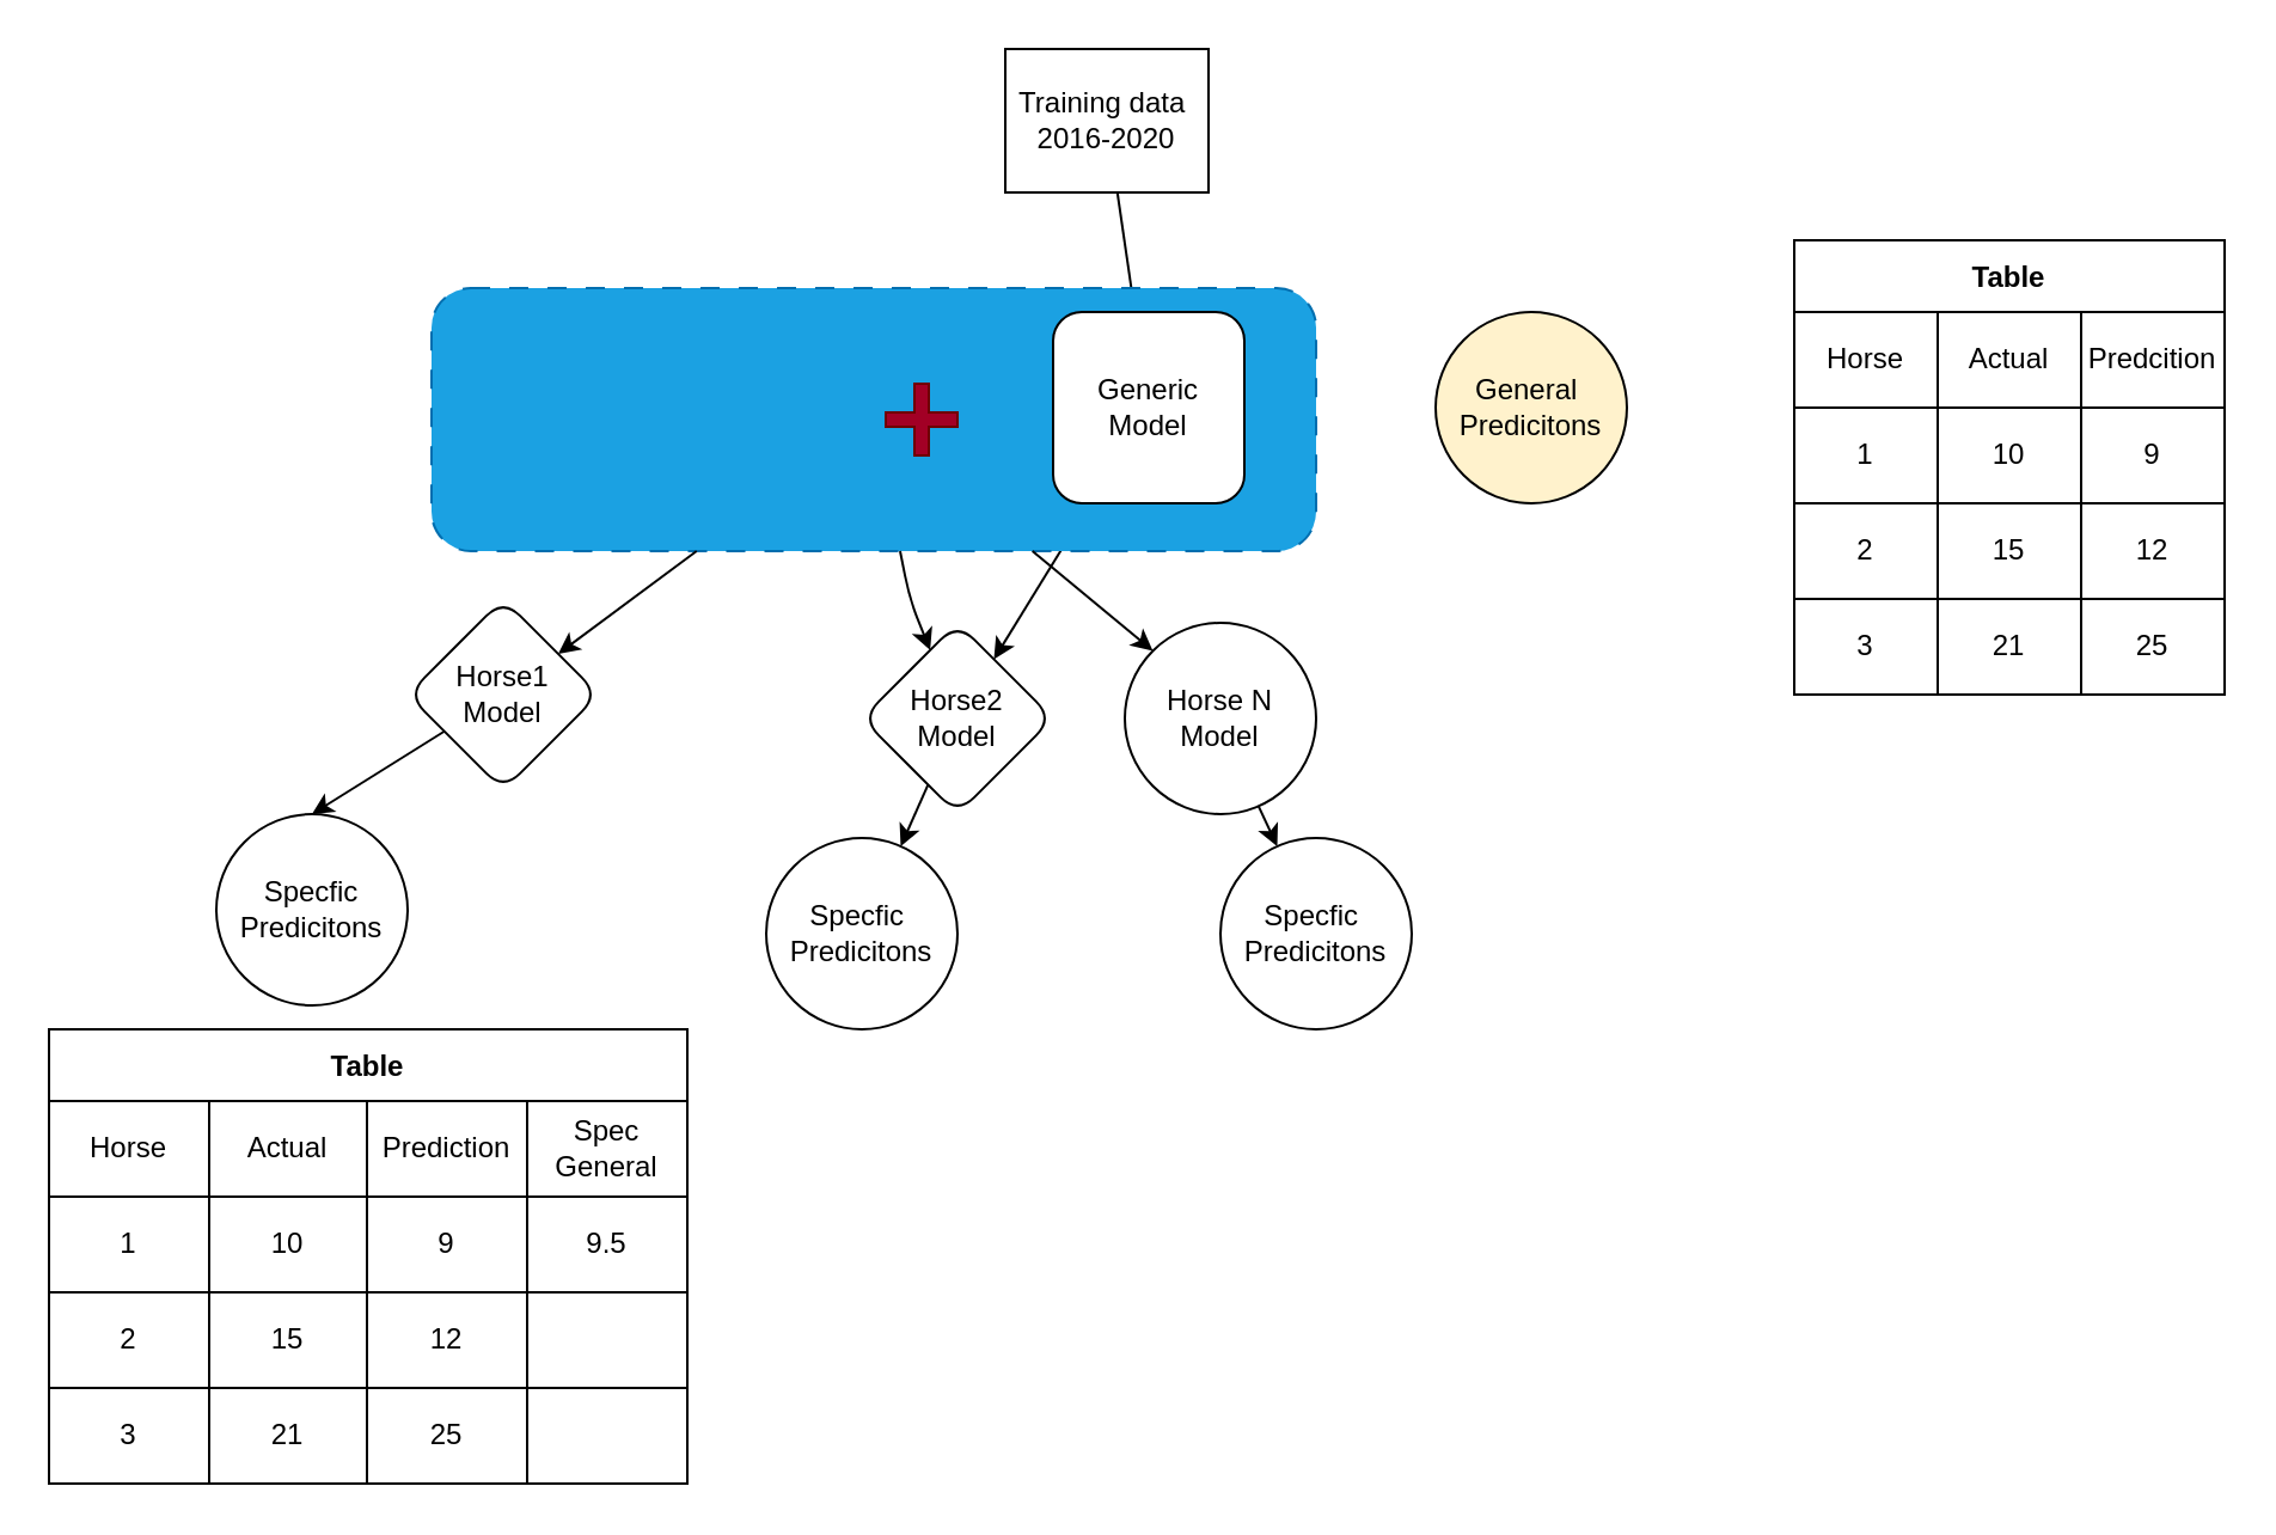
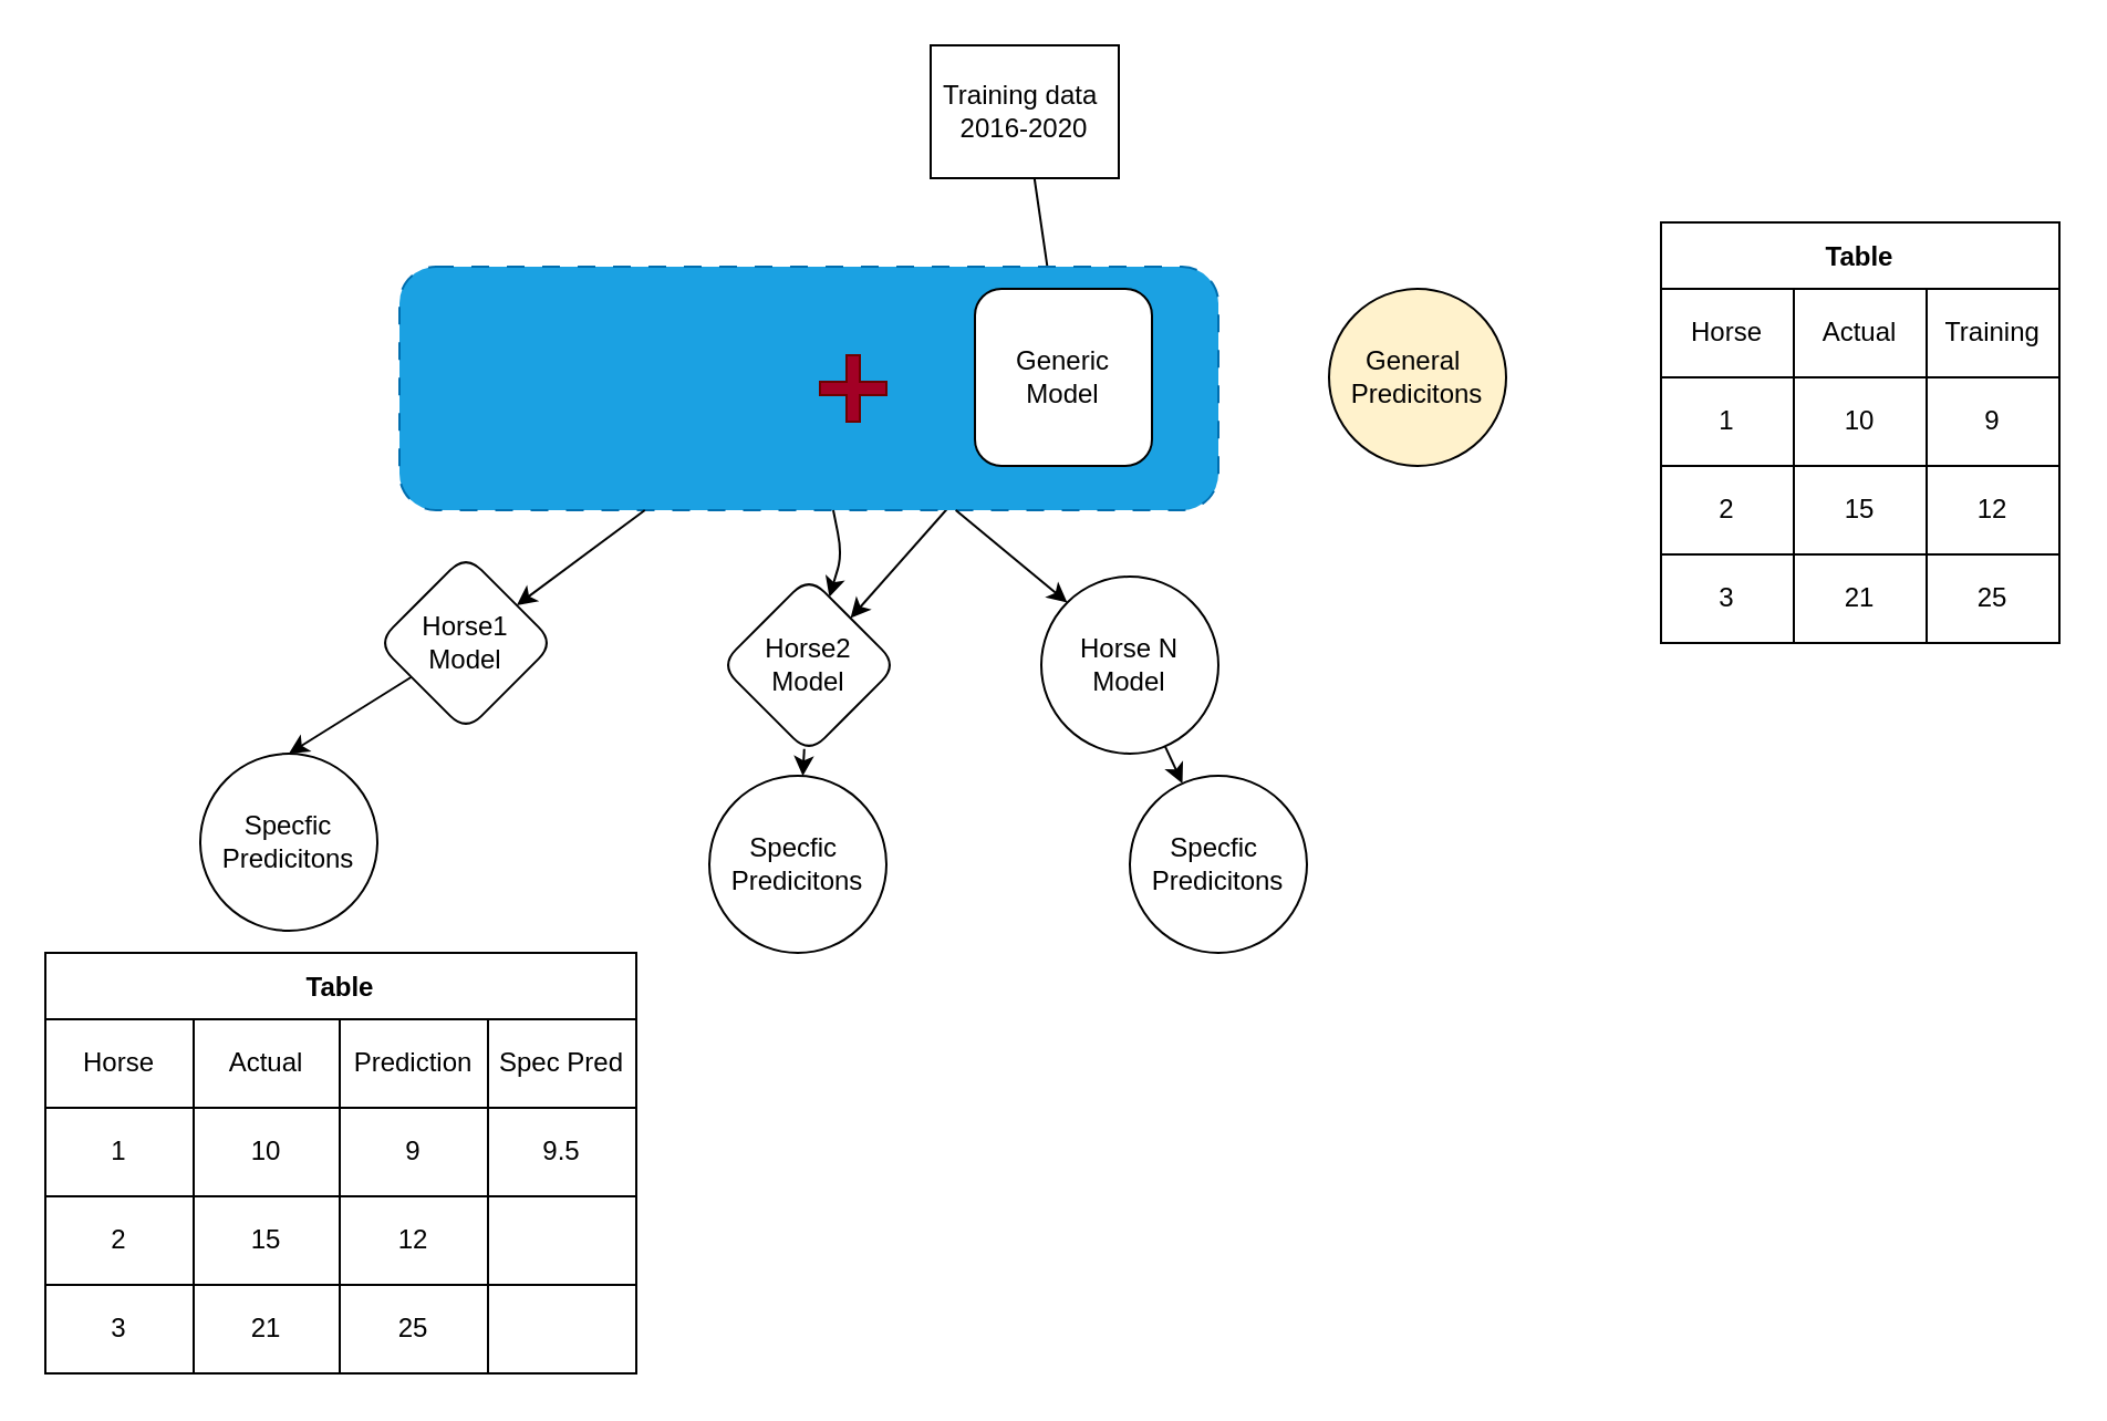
  <mxCell id="0" />
  <mxCell id="1" parent="0" />
  <mxCell id="2" value="" style="edgeStyle=none;html=1;" parent="1" source="3" target="9" edge="1"><mxGeometry relative="1" as="geometry" /></mxCell>
  <mxCell id="3" value="Training data&amp;nbsp;&lt;br&gt;2016-2020" style="whiteSpace=wrap;html=1;" parent="1" vertex="1"><mxGeometry x="420" y="20" width="85" height="60" as="geometry" /></mxCell>
  <mxCell id="4" value="" style="edgeStyle=none;html=1;" parent="1" source="9" target="15" edge="1"><mxGeometry relative="1" as="geometry" /></mxCell>
  <mxCell id="5" value="General&amp;nbsp;&lt;br&gt;Predicitons" style="ellipse;whiteSpace=wrap;html=1;fillColor=#fff2cc;" parent="1" vertex="1"><mxGeometry x="600" y="130" width="80" height="80" as="geometry" /></mxCell>
  <mxCell id="6" value="" style="group" parent="1" vertex="1" connectable="0"><mxGeometry x="180" y="120" width="370" height="110" as="geometry" /></mxCell>
  <mxCell id="7" value="" style="rounded=1;whiteSpace=wrap;html=1;dashed=1;dashPattern=8 8;fillColor=#1ba1e2;fontColor=#ffffff;strokeColor=#006EAF;" parent="6" vertex="1"><mxGeometry width="370" height="110" as="geometry" /></mxCell>
  <mxCell id="8" value="" style="group" parent="6" vertex="1" connectable="0"><mxGeometry x="40" y="10" width="300" height="80" as="geometry" /></mxCell>
  <mxCell id="9" value="Generic&lt;br&gt;Model" style="whiteSpace=wrap;html=1;rounded=1;" parent="8" vertex="1"><mxGeometry x="220" width="80" height="80" as="geometry" /></mxCell>
  <mxCell id="10" value="" style="shape=cross;whiteSpace=wrap;html=1;fillColor=#a20025;fontColor=#ffffff;strokeColor=#6F0000;" parent="8" vertex="1"><mxGeometry x="150" y="30" width="30" height="30" as="geometry" /></mxCell>
  <mxCell id="11" style="edgeStyle=none;html=1;entryX=0.5;entryY=0;entryDx=0;entryDy=0;" parent="1" source="12" target="37" edge="1"><mxGeometry relative="1" as="geometry" /></mxCell>
  <mxCell id="12" value="Horse1&lt;br&gt;Model" style="rhombus;whiteSpace=wrap;html=1;rounded=1;" parent="1" vertex="1"><mxGeometry x="170" y="250" width="80" height="80" as="geometry" /></mxCell>
  <mxCell id="13" value="" style="edgeStyle=none;html=1;" parent="1" source="7" target="12" edge="1"><mxGeometry relative="1" as="geometry" /></mxCell>
  <mxCell id="14" style="edgeStyle=none;html=1;" parent="1" source="15" target="38" edge="1"><mxGeometry relative="1" as="geometry" /></mxCell>
- <mxCell id="15" value="Horse2&lt;br&gt;Model" style="rhombus;whiteSpace=wrap;html=1;rounded=1;" parent="1" vertex="1"><mxGeometry x="360" y="260" width="80" height="80" as="geometry" /></mxCell>
+ <mxCell id="15" value="Horse2&lt;br&gt;Model" style="rhombus;whiteSpace=wrap;html=1;rounded=1;" parent="1" vertex="1"><mxGeometry x="325" y="260" width="80" height="80" as="geometry" /></mxCell>
  <mxCell id="16" style="edgeStyle=none;html=1;" parent="1" source="17" target="39" edge="1"><mxGeometry relative="1" as="geometry" /></mxCell>
  <mxCell id="17" value="Horse N&lt;br&gt;Model" style="ellipse;whiteSpace=wrap;html=1;" parent="1" vertex="1"><mxGeometry x="470" y="260" width="80" height="80" as="geometry" /></mxCell>
  <mxCell id="18" value="" style="edgeStyle=none;html=1;" parent="1" source="7" target="15" edge="1"><mxGeometry relative="1" as="geometry"><Array as="points"><mxPoint x="380" y="250" /></Array></mxGeometry></mxCell>
  <mxCell id="19" style="edgeStyle=none;html=1;entryX=0;entryY=0;entryDx=0;entryDy=0;" parent="1" source="7" target="17" edge="1"><mxGeometry relative="1" as="geometry" /></mxCell>
  <mxCell id="20" value="Table" style="shape=table;startSize=30;container=1;collapsible=0;childLayout=tableLayout;fontStyle=1;align=center;" parent="1" vertex="1"><mxGeometry x="750" y="100" width="180" height="190" as="geometry" /></mxCell>
  <mxCell id="21" value="" style="shape=tableRow;horizontal=0;startSize=0;swimlaneHead=0;swimlaneBody=0;top=0;left=0;bottom=0;right=0;collapsible=0;dropTarget=0;fillColor=none;points=[[0,0.5],[1,0.5]];portConstraint=eastwest;" parent="20" vertex="1"><mxGeometry y="30" width="180" height="40" as="geometry" /></mxCell>
  <mxCell id="22" value="Horse" style="shape=partialRectangle;html=1;whiteSpace=wrap;connectable=0;fillColor=none;top=0;left=0;bottom=0;right=0;overflow=hidden;" parent="21" vertex="1"><mxGeometry width="60" height="40" as="geometry"><mxRectangle width="60" height="40" as="alternateBounds" /></mxGeometry></mxCell>
  <mxCell id="23" value="Actual" style="shape=partialRectangle;html=1;whiteSpace=wrap;connectable=0;fillColor=none;top=0;left=0;bottom=0;right=0;overflow=hidden;" parent="21" vertex="1"><mxGeometry x="60" width="60" height="40" as="geometry"><mxRectangle width="60" height="40" as="alternateBounds" /></mxGeometry></mxCell>
- <mxCell id="24" value="Predcition" style="shape=partialRectangle;html=1;whiteSpace=wrap;connectable=0;fillColor=none;top=0;left=0;bottom=0;right=0;overflow=hidden;" parent="21" vertex="1"><mxGeometry x="120" width="60" height="40" as="geometry"><mxRectangle width="60" height="40" as="alternateBounds" /></mxGeometry></mxCell>
+ <mxCell id="24" value="Training" style="shape=partialRectangle;html=1;whiteSpace=wrap;connectable=0;fillColor=none;top=0;left=0;bottom=0;right=0;overflow=hidden;" parent="21" vertex="1"><mxGeometry x="120" width="60" height="40" as="geometry"><mxRectangle width="60" height="40" as="alternateBounds" /></mxGeometry></mxCell>
  <mxCell id="25" value="" style="shape=tableRow;horizontal=0;startSize=0;swimlaneHead=0;swimlaneBody=0;top=0;left=0;bottom=0;right=0;collapsible=0;dropTarget=0;fillColor=none;points=[[0,0.5],[1,0.5]];portConstraint=eastwest;" parent="20" vertex="1"><mxGeometry y="70" width="180" height="40" as="geometry" /></mxCell>
  <mxCell id="26" value="1" style="shape=partialRectangle;html=1;whiteSpace=wrap;connectable=0;fillColor=none;top=0;left=0;bottom=0;right=0;overflow=hidden;" parent="25" vertex="1"><mxGeometry width="60" height="40" as="geometry"><mxRectangle width="60" height="40" as="alternateBounds" /></mxGeometry></mxCell>
  <mxCell id="27" value="10" style="shape=partialRectangle;html=1;whiteSpace=wrap;connectable=0;fillColor=none;top=0;left=0;bottom=0;right=0;overflow=hidden;" parent="25" vertex="1"><mxGeometry x="60" width="60" height="40" as="geometry"><mxRectangle width="60" height="40" as="alternateBounds" /></mxGeometry></mxCell>
  <mxCell id="28" value="9" style="shape=partialRectangle;html=1;whiteSpace=wrap;connectable=0;fillColor=none;top=0;left=0;bottom=0;right=0;overflow=hidden;" parent="25" vertex="1"><mxGeometry x="120" width="60" height="40" as="geometry"><mxRectangle width="60" height="40" as="alternateBounds" /></mxGeometry></mxCell>
  <mxCell id="29" value="" style="shape=tableRow;horizontal=0;startSize=0;swimlaneHead=0;swimlaneBody=0;top=0;left=0;bottom=0;right=0;collapsible=0;dropTarget=0;fillColor=none;points=[[0,0.5],[1,0.5]];portConstraint=eastwest;" parent="20" vertex="1"><mxGeometry y="110" width="180" height="40" as="geometry" /></mxCell>
  <mxCell id="30" value="2" style="shape=partialRectangle;html=1;whiteSpace=wrap;connectable=0;fillColor=none;top=0;left=0;bottom=0;right=0;overflow=hidden;" parent="29" vertex="1"><mxGeometry width="60" height="40" as="geometry"><mxRectangle width="60" height="40" as="alternateBounds" /></mxGeometry></mxCell>
  <mxCell id="31" value="15" style="shape=partialRectangle;html=1;whiteSpace=wrap;connectable=0;fillColor=none;top=0;left=0;bottom=0;right=0;overflow=hidden;" parent="29" vertex="1"><mxGeometry x="60" width="60" height="40" as="geometry"><mxRectangle width="60" height="40" as="alternateBounds" /></mxGeometry></mxCell>
  <mxCell id="32" value="12" style="shape=partialRectangle;html=1;whiteSpace=wrap;connectable=0;fillColor=none;top=0;left=0;bottom=0;right=0;overflow=hidden;" parent="29" vertex="1"><mxGeometry x="120" width="60" height="40" as="geometry"><mxRectangle width="60" height="40" as="alternateBounds" /></mxGeometry></mxCell>
  <mxCell id="33" style="shape=tableRow;horizontal=0;startSize=0;swimlaneHead=0;swimlaneBody=0;top=0;left=0;bottom=0;right=0;collapsible=0;dropTarget=0;fillColor=none;points=[[0,0.5],[1,0.5]];portConstraint=eastwest;" parent="20" vertex="1"><mxGeometry y="150" width="180" height="40" as="geometry" /></mxCell>
  <mxCell id="34" value="3" style="shape=partialRectangle;html=1;whiteSpace=wrap;connectable=0;fillColor=none;top=0;left=0;bottom=0;right=0;overflow=hidden;" parent="33" vertex="1"><mxGeometry width="60" height="40" as="geometry"><mxRectangle width="60" height="40" as="alternateBounds" /></mxGeometry></mxCell>
  <mxCell id="35" value="21" style="shape=partialRectangle;html=1;whiteSpace=wrap;connectable=0;fillColor=none;top=0;left=0;bottom=0;right=0;overflow=hidden;" parent="33" vertex="1"><mxGeometry x="60" width="60" height="40" as="geometry"><mxRectangle width="60" height="40" as="alternateBounds" /></mxGeometry></mxCell>
  <mxCell id="36" value="25" style="shape=partialRectangle;html=1;whiteSpace=wrap;connectable=0;fillColor=none;top=0;left=0;bottom=0;right=0;overflow=hidden;" parent="33" vertex="1"><mxGeometry x="120" width="60" height="40" as="geometry"><mxRectangle width="60" height="40" as="alternateBounds" /></mxGeometry></mxCell>
  <mxCell id="37" value="Specfic&lt;br&gt;Predicitons" style="ellipse;whiteSpace=wrap;html=1;" parent="1" vertex="1"><mxGeometry x="90" y="340" width="80" height="80" as="geometry" /></mxCell>
  <mxCell id="38" value="Specfic&amp;nbsp;&lt;br&gt;Predicitons" style="ellipse;whiteSpace=wrap;html=1;" parent="1" vertex="1"><mxGeometry x="320" y="350" width="80" height="80" as="geometry" /></mxCell>
  <mxCell id="39" value="Specfic&amp;nbsp;&lt;br&gt;Predicitons" style="ellipse;whiteSpace=wrap;html=1;" parent="1" vertex="1"><mxGeometry x="510" y="350" width="80" height="80" as="geometry" /></mxCell>
  <mxCell id="40" value="Table" style="shape=table;startSize=30;container=1;collapsible=0;childLayout=tableLayout;fontStyle=1;align=center;" parent="1" vertex="1"><mxGeometry x="20" y="430" width="267" height="190" as="geometry" /></mxCell>
  <mxCell id="41" value="" style="shape=tableRow;horizontal=0;startSize=0;swimlaneHead=0;swimlaneBody=0;top=0;left=0;bottom=0;right=0;collapsible=0;dropTarget=0;fillColor=none;points=[[0,0.5],[1,0.5]];portConstraint=eastwest;" parent="40" vertex="1"><mxGeometry y="30" width="267" height="40" as="geometry" /></mxCell>
  <mxCell id="42" value="Horse" style="shape=partialRectangle;html=1;whiteSpace=wrap;connectable=0;fillColor=none;top=0;left=0;bottom=0;right=0;overflow=hidden;" parent="41" vertex="1"><mxGeometry width="67" height="40" as="geometry"><mxRectangle width="67" height="40" as="alternateBounds" /></mxGeometry></mxCell>
  <mxCell id="43" value="Actual" style="shape=partialRectangle;html=1;whiteSpace=wrap;connectable=0;fillColor=none;top=0;left=0;bottom=0;right=0;overflow=hidden;" parent="41" vertex="1"><mxGeometry x="67" width="66" height="40" as="geometry"><mxRectangle width="66" height="40" as="alternateBounds" /></mxGeometry></mxCell>
  <mxCell id="44" value="Prediction" style="shape=partialRectangle;html=1;whiteSpace=wrap;connectable=0;fillColor=none;top=0;left=0;bottom=0;right=0;overflow=hidden;" parent="41" vertex="1"><mxGeometry x="133" width="67" height="40" as="geometry"><mxRectangle width="67" height="40" as="alternateBounds" /></mxGeometry></mxCell>
- <mxCell id="45" value="Spec General" style="shape=partialRectangle;html=1;whiteSpace=wrap;connectable=0;fillColor=none;top=0;left=0;bottom=0;right=0;overflow=hidden;" parent="41" vertex="1"><mxGeometry x="200" width="67" height="40" as="geometry"><mxRectangle width="67" height="40" as="alternateBounds" /></mxGeometry></mxCell>
+ <mxCell id="45" value="Spec Pred" style="shape=partialRectangle;html=1;whiteSpace=wrap;connectable=0;fillColor=none;top=0;left=0;bottom=0;right=0;overflow=hidden;" parent="41" vertex="1"><mxGeometry x="200" width="67" height="40" as="geometry"><mxRectangle width="67" height="40" as="alternateBounds" /></mxGeometry></mxCell>
  <mxCell id="46" value="" style="shape=tableRow;horizontal=0;startSize=0;swimlaneHead=0;swimlaneBody=0;top=0;left=0;bottom=0;right=0;collapsible=0;dropTarget=0;fillColor=none;points=[[0,0.5],[1,0.5]];portConstraint=eastwest;" parent="40" vertex="1"><mxGeometry y="70" width="267" height="40" as="geometry" /></mxCell>
  <mxCell id="47" value="1" style="shape=partialRectangle;html=1;whiteSpace=wrap;connectable=0;fillColor=none;top=0;left=0;bottom=0;right=0;overflow=hidden;" parent="46" vertex="1"><mxGeometry width="67" height="40" as="geometry"><mxRectangle width="67" height="40" as="alternateBounds" /></mxGeometry></mxCell>
  <mxCell id="48" value="10" style="shape=partialRectangle;html=1;whiteSpace=wrap;connectable=0;fillColor=none;top=0;left=0;bottom=0;right=0;overflow=hidden;" parent="46" vertex="1"><mxGeometry x="67" width="66" height="40" as="geometry"><mxRectangle width="66" height="40" as="alternateBounds" /></mxGeometry></mxCell>
  <mxCell id="49" value="9" style="shape=partialRectangle;html=1;whiteSpace=wrap;connectable=0;fillColor=none;top=0;left=0;bottom=0;right=0;overflow=hidden;" parent="46" vertex="1"><mxGeometry x="133" width="67" height="40" as="geometry"><mxRectangle width="67" height="40" as="alternateBounds" /></mxGeometry></mxCell>
  <mxCell id="50" value="9.5" style="shape=partialRectangle;html=1;whiteSpace=wrap;connectable=0;fillColor=none;top=0;left=0;bottom=0;right=0;overflow=hidden;" parent="46" vertex="1"><mxGeometry x="200" width="67" height="40" as="geometry"><mxRectangle width="67" height="40" as="alternateBounds" /></mxGeometry></mxCell>
  <mxCell id="51" value="" style="shape=tableRow;horizontal=0;startSize=0;swimlaneHead=0;swimlaneBody=0;top=0;left=0;bottom=0;right=0;collapsible=0;dropTarget=0;fillColor=none;points=[[0,0.5],[1,0.5]];portConstraint=eastwest;" parent="40" vertex="1"><mxGeometry y="110" width="267" height="40" as="geometry" /></mxCell>
  <mxCell id="52" value="2" style="shape=partialRectangle;html=1;whiteSpace=wrap;connectable=0;fillColor=none;top=0;left=0;bottom=0;right=0;overflow=hidden;" parent="51" vertex="1"><mxGeometry width="67" height="40" as="geometry"><mxRectangle width="67" height="40" as="alternateBounds" /></mxGeometry></mxCell>
  <mxCell id="53" value="15" style="shape=partialRectangle;html=1;whiteSpace=wrap;connectable=0;fillColor=none;top=0;left=0;bottom=0;right=0;overflow=hidden;" parent="51" vertex="1"><mxGeometry x="67" width="66" height="40" as="geometry"><mxRectangle width="66" height="40" as="alternateBounds" /></mxGeometry></mxCell>
  <mxCell id="54" value="12" style="shape=partialRectangle;html=1;whiteSpace=wrap;connectable=0;fillColor=none;top=0;left=0;bottom=0;right=0;overflow=hidden;" parent="51" vertex="1"><mxGeometry x="133" width="67" height="40" as="geometry"><mxRectangle width="67" height="40" as="alternateBounds" /></mxGeometry></mxCell>
  <mxCell id="55" style="shape=partialRectangle;html=1;whiteSpace=wrap;connectable=0;fillColor=none;top=0;left=0;bottom=0;right=0;overflow=hidden;" parent="51" vertex="1"><mxGeometry x="200" width="67" height="40" as="geometry"><mxRectangle width="67" height="40" as="alternateBounds" /></mxGeometry></mxCell>
  <mxCell id="56" style="shape=tableRow;horizontal=0;startSize=0;swimlaneHead=0;swimlaneBody=0;top=0;left=0;bottom=0;right=0;collapsible=0;dropTarget=0;fillColor=none;points=[[0,0.5],[1,0.5]];portConstraint=eastwest;" parent="40" vertex="1"><mxGeometry y="150" width="267" height="40" as="geometry" /></mxCell>
  <mxCell id="57" value="3" style="shape=partialRectangle;html=1;whiteSpace=wrap;connectable=0;fillColor=none;top=0;left=0;bottom=0;right=0;overflow=hidden;" parent="56" vertex="1"><mxGeometry width="67" height="40" as="geometry"><mxRectangle width="67" height="40" as="alternateBounds" /></mxGeometry></mxCell>
  <mxCell id="58" value="21" style="shape=partialRectangle;html=1;whiteSpace=wrap;connectable=0;fillColor=none;top=0;left=0;bottom=0;right=0;overflow=hidden;" parent="56" vertex="1"><mxGeometry x="67" width="66" height="40" as="geometry"><mxRectangle width="66" height="40" as="alternateBounds" /></mxGeometry></mxCell>
  <mxCell id="59" value="25" style="shape=partialRectangle;html=1;whiteSpace=wrap;connectable=0;fillColor=none;top=0;left=0;bottom=0;right=0;overflow=hidden;" parent="56" vertex="1"><mxGeometry x="133" width="67" height="40" as="geometry"><mxRectangle width="67" height="40" as="alternateBounds" /></mxGeometry></mxCell>
  <mxCell id="60" style="shape=partialRectangle;html=1;whiteSpace=wrap;connectable=0;fillColor=none;top=0;left=0;bottom=0;right=0;overflow=hidden;" parent="56" vertex="1"><mxGeometry x="200" width="67" height="40" as="geometry"><mxRectangle width="67" height="40" as="alternateBounds" /></mxGeometry></mxCell>
